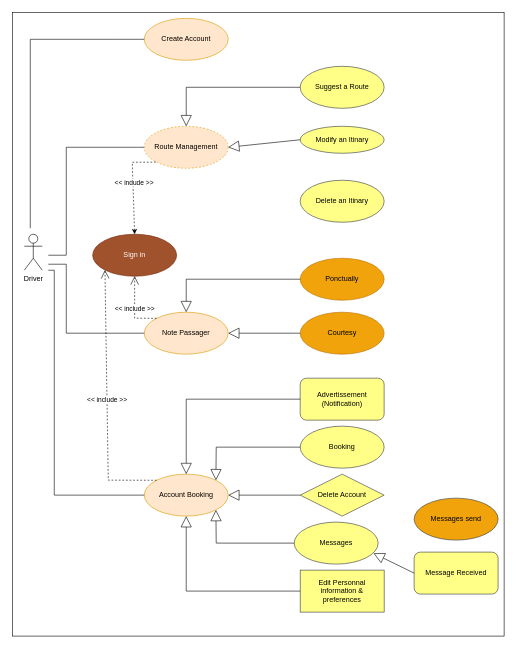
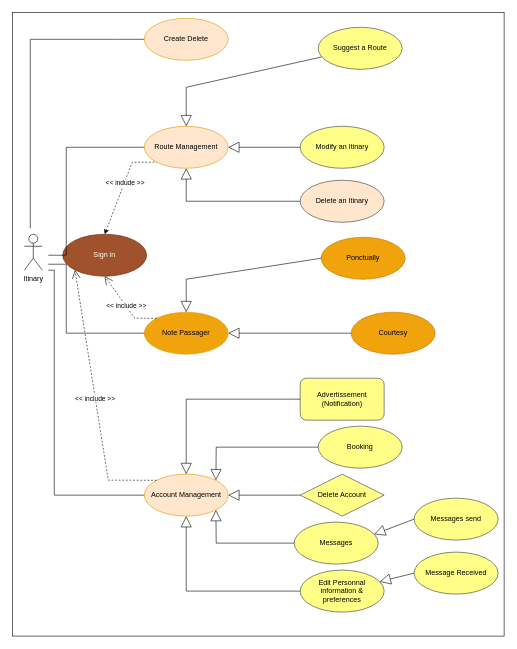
  <mxCell id="0" />
  <mxCell id="1" parent="0" />
  <mxCell id="2" value="" style="rounded=0;whiteSpace=wrap;html=1;" vertex="1" parent="1"><mxGeometry width="820" height="1040" as="geometry" x="20" y="20" /></mxCell>
- <mxCell id="3" value="Create Account" style="ellipse;whiteSpace=wrap;html=1;fillColor=#ffe6cc;strokeColor=#d79b00;" vertex="1" parent="1"><mxGeometry x="240" y="30" width="140" height="70" as="geometry" /></mxCell>
- <mxCell id="4" value="Route Management" style="ellipse;whiteSpace=wrap;html=1;fillColor=#ffe6cc;strokeColor=#d79b00;dashed=1;" vertex="1" parent="1"><mxGeometry x="240" y="210" width="140" height="70" as="geometry" /></mxCell>
- <mxCell id="5" value="Account Booking" style="ellipse;whiteSpace=wrap;html=1;fillColor=#ffe6cc;strokeColor=#d79b00;" vertex="1" parent="1"><mxGeometry x="240" y="790" width="140" height="70" as="geometry" /></mxCell>
- <mxCell id="6" value="Note Passager" style="ellipse;whiteSpace=wrap;html=1;fillColor=#ffe6cc;strokeColor=#d79b00;" vertex="1" parent="1"><mxGeometry x="240" y="520" width="140" height="70" as="geometry" /></mxCell>
- <mxCell id="7" value="Driver" style="shape=umlActor;verticalLabelPosition=bottom;verticalAlign=top;html=1;" vertex="1" parent="1"><mxGeometry x="40" y="390" width="30" height="60" as="geometry" /></mxCell>
+ <mxCell id="3" value="Create Delete" style="ellipse;whiteSpace=wrap;html=1;fillColor=#ffe6cc;strokeColor=#d79b00;" vertex="1" parent="1"><mxGeometry x="240" y="30" width="140" height="70" as="geometry" /></mxCell>
+ <mxCell id="4" value="Route Management" style="ellipse;whiteSpace=wrap;html=1;fillColor=#ffe6cc;strokeColor=#d79b00;" vertex="1" parent="1"><mxGeometry x="240" y="210" width="140" height="70" as="geometry" /></mxCell>
+ <mxCell id="5" value="Account Management" style="ellipse;whiteSpace=wrap;html=1;fillColor=#ffe6cc;strokeColor=#d79b00;" vertex="1" parent="1"><mxGeometry x="240" y="790" width="140" height="70" as="geometry" /></mxCell>
+ <mxCell id="6" value="Note Passager" style="ellipse;whiteSpace=wrap;html=1;fillColor=#f0a30a;strokeColor=#d79b00;" vertex="1" parent="1"><mxGeometry x="240" y="520" width="140" height="70" as="geometry" /></mxCell>
+ <mxCell id="7" value="Itinary" style="shape=umlActor;verticalLabelPosition=bottom;verticalAlign=top;html=1;" vertex="1" parent="1"><mxGeometry x="40" y="390" width="30" height="60" as="geometry" /></mxCell>
  <mxCell id="8" value="" style="endArrow=none;html=1;rounded=0;entryX=0;entryY=0.5;entryDx=0;entryDy=0;" edge="1" parent="1" target="3"><mxGeometry width="50" height="50" relative="1" as="geometry"><mxPoint x="50" y="380" as="sourcePoint" /><mxPoint x="360" y="360" as="targetPoint" /><Array as="points"><mxPoint x="50" y="65" /><mxPoint x="190" y="65" /></Array></mxGeometry></mxCell>
- <mxCell id="9" value="Modify an Itinary" style="ellipse;whiteSpace=wrap;html=1;fillColor=#ffff88;strokeColor=#36393d;" vertex="1" parent="1"><mxGeometry x="500" y="210" width="140" height="45" as="geometry" /></mxCell>
- <mxCell id="10" value="Suggest a Route" style="ellipse;whiteSpace=wrap;html=1;fillColor=#ffff88;strokeColor=#36393d;" vertex="1" parent="1"><mxGeometry x="500" y="110" width="140" height="70" as="geometry" /></mxCell>
- <mxCell id="11" value="Delete an Itinary" style="ellipse;whiteSpace=wrap;html=1;fillColor=#ffff88;strokeColor=#36393d;" vertex="1" parent="1"><mxGeometry x="500" y="300" width="140" height="70" as="geometry" /></mxCell>
+ <mxCell id="9" value="Modify an Itinary" style="ellipse;whiteSpace=wrap;html=1;fillColor=#ffff88;strokeColor=#36393d;" vertex="1" parent="1"><mxGeometry x="500" y="210" width="140" height="70" as="geometry" /></mxCell>
+ <mxCell id="10" value="Suggest a Route" style="ellipse;whiteSpace=wrap;html=1;fillColor=#ffff88;strokeColor=#36393d;" vertex="1" parent="1"><mxGeometry x="530" y="45" width="140" height="70" as="geometry" /></mxCell>
+ <mxCell id="11" value="Delete an Itinary" style="ellipse;whiteSpace=wrap;html=1;fillColor=#ffe6cc;strokeColor=#36393d;" vertex="1" parent="1"><mxGeometry x="500" y="300" width="140" height="70" as="geometry" /></mxCell>
  <mxCell id="12" value="" style="endArrow=block;endSize=16;endFill=0;html=1;rounded=0;entryX=0.5;entryY=0;entryDx=0;entryDy=0;" edge="1" parent="1" source="10" target="4"><mxGeometry width="160" relative="1" as="geometry"><mxPoint x="250" y="380" as="sourcePoint" /><mxPoint x="410" y="380" as="targetPoint" /><Array as="points"><mxPoint x="310" y="145" /></Array></mxGeometry></mxCell>
  <mxCell id="13" value="" style="endArrow=block;endSize=16;endFill=0;html=1;rounded=0;entryX=1;entryY=0.5;entryDx=0;entryDy=0;exitX=0;exitY=0.5;exitDx=0;exitDy=0;" edge="1" parent="1" source="9" target="4"><mxGeometry width="160" relative="1" as="geometry"><mxPoint x="510" y="255" as="sourcePoint" /><mxPoint x="390" y="255" as="targetPoint" /></mxGeometry></mxCell>
- <mxCell id="15" value="&lt;div&gt;Edit Personnal&lt;/div&gt;&lt;div&gt;information &amp;amp; &lt;br&gt;&lt;/div&gt;&lt;div&gt;preferences&lt;/div&gt;" style="whiteSpace=wrap;html=1;fillColor=#ffff88;strokeColor=#36393d;rounded=0;" vertex="1" parent="1"><mxGeometry x="500" y="950" width="140" height="70" as="geometry" /></mxCell>
+ <mxCell id="14" value="" style="endArrow=block;endSize=16;endFill=0;html=1;rounded=0;entryX=0.5;entryY=1;entryDx=0;entryDy=0;exitX=0;exitY=0.5;exitDx=0;exitDy=0;" edge="1" parent="1" source="11" target="4"><mxGeometry width="160" relative="1" as="geometry"><mxPoint x="480" y="330" as="sourcePoint" /><mxPoint x="360" y="330" as="targetPoint" /><Array as="points"><mxPoint x="310" y="335" /></Array></mxGeometry></mxCell>
+ <mxCell id="15" value="&lt;div&gt;Edit Personnal&lt;/div&gt;&lt;div&gt;information &amp;amp; &lt;br&gt;&lt;/div&gt;&lt;div&gt;preferences&lt;/div&gt;" style="ellipse;whiteSpace=wrap;html=1;fillColor=#ffff88;strokeColor=#36393d;" vertex="1" parent="1"><mxGeometry x="500" y="950" width="140" height="70" as="geometry" /></mxCell>
  <mxCell id="16" value="&lt;div&gt;Advertissement&lt;/div&gt;&lt;div&gt;(Notification)&lt;/div&gt;" style="whiteSpace=wrap;html=1;fillColor=#ffff88;strokeColor=#36393d;rounded=1;" vertex="1" parent="1"><mxGeometry x="500" y="630" width="140" height="70" as="geometry" /></mxCell>
  <mxCell id="17" value="Delete Account" style="rhombus;whiteSpace=wrap;html=1;fillColor=#ffff88;strokeColor=#36393d;" vertex="1" parent="1"><mxGeometry x="500" y="790" width="140" height="70" as="geometry" /></mxCell>
- <mxCell id="18" value="Ponctually" style="ellipse;whiteSpace=wrap;html=1;fillColor=#f0a30a;strokeColor=#BD7000;fontColor=#000000;" vertex="1" parent="1"><mxGeometry x="500" y="430" width="140" height="70" as="geometry" /></mxCell>
- <mxCell id="19" value="Courtesy" style="ellipse;whiteSpace=wrap;html=1;fillColor=#f0a30a;strokeColor=#BD7000;fontColor=#000000;" vertex="1" parent="1"><mxGeometry x="500" y="520" width="140" height="70" as="geometry" /></mxCell>
- <mxCell id="20" value="Booking" style="ellipse;whiteSpace=wrap;html=1;fillColor=#ffff88;strokeColor=#36393d;" vertex="1" parent="1"><mxGeometry x="500" y="710" width="140" height="70" as="geometry" /></mxCell>
+ <mxCell id="18" value="Ponctually" style="ellipse;whiteSpace=wrap;html=1;fillColor=#f0a30a;strokeColor=#BD7000;fontColor=#000000;" vertex="1" parent="1"><mxGeometry x="535" y="395" width="140" height="70" as="geometry" /></mxCell>
+ <mxCell id="19" value="Courtesy" style="ellipse;whiteSpace=wrap;html=1;fillColor=#f0a30a;strokeColor=#BD7000;fontColor=#000000;" vertex="1" parent="1"><mxGeometry x="585" y="520" width="140" height="70" as="geometry" /></mxCell>
+ <mxCell id="20" value="Booking" style="ellipse;whiteSpace=wrap;html=1;fillColor=#ffff88;strokeColor=#36393d;" vertex="1" parent="1"><mxGeometry x="530" y="710" width="140" height="70" as="geometry" /></mxCell>
  <mxCell id="21" value="Messages" style="ellipse;whiteSpace=wrap;html=1;fillColor=#ffff88;strokeColor=#36393d;" vertex="1" parent="1"><mxGeometry x="490" y="870" width="140" height="70" as="geometry" /></mxCell>
  <mxCell id="22" value="" style="endArrow=block;endSize=16;endFill=0;html=1;rounded=0;entryX=1;entryY=0.5;entryDx=0;entryDy=0;exitX=0;exitY=0.5;exitDx=0;exitDy=0;" edge="1" parent="1" source="19" target="6"><mxGeometry width="160" relative="1" as="geometry"><mxPoint x="494" y="540" as="sourcePoint" /><mxPoint x="374" y="540" as="targetPoint" /></mxGeometry></mxCell>
  <mxCell id="23" value="" style="endArrow=block;endSize=16;endFill=0;html=1;rounded=0;entryX=0.5;entryY=0;entryDx=0;entryDy=0;exitX=0;exitY=0.5;exitDx=0;exitDy=0;" edge="1" parent="1" source="18" target="6"><mxGeometry width="160" relative="1" as="geometry"><mxPoint x="480" y="460" as="sourcePoint" /><mxPoint x="360" y="460" as="targetPoint" /><Array as="points"><mxPoint x="310" y="465" /></Array></mxGeometry></mxCell>
- <mxCell id="24" value="Sign in" style="ellipse;whiteSpace=wrap;html=1;fillColor=#a0522d;fontColor=#ffffff;strokeColor=#6D1F00;" vertex="1" parent="1"><mxGeometry x="154" y="390" width="140" height="70" as="geometry" /></mxCell>
+ <mxCell id="24" value="Sign in" style="ellipse;whiteSpace=wrap;html=1;fillColor=#a0522d;fontColor=#ffffff;strokeColor=#6D1F00;" vertex="1" parent="1"><mxGeometry x="104" y="390" width="140" height="70" as="geometry" /></mxCell>
  <mxCell id="25" value="" style="endArrow=none;html=1;rounded=0;entryX=0;entryY=1;entryDx=0;entryDy=0;exitX=0.5;exitY=0;exitDx=0;exitDy=0;dashed=1;startArrow=classic;startFill=1;" edge="1" parent="1" source="24" target="4"><mxGeometry width="50" height="50" relative="1" as="geometry"><mxPoint x="290" y="360" as="sourcePoint" /><mxPoint x="340" y="310" as="targetPoint" /><Array as="points"><mxPoint x="220" y="270" /></Array></mxGeometry></mxCell>
  <mxCell id="26" value="&amp;lt;&amp;lt; indude &amp;gt;&amp;gt;" style="edgeLabel;html=1;align=center;verticalAlign=middle;resizable=0;points=[];" vertex="1" connectable="0" parent="25"><mxGeometry x="0.083" y="-1" relative="1" as="geometry"><mxPoint as="offset" /></mxGeometry></mxCell>
  <mxCell id="27" value="&amp;lt;&amp;lt; include &amp;gt;&amp;gt;" style="endArrow=open;endSize=12;dashed=1;html=1;rounded=0;exitX=0;exitY=0;exitDx=0;exitDy=0;entryX=0.5;entryY=1;entryDx=0;entryDy=0;" edge="1" parent="1" source="6" target="24"><mxGeometry width="160" relative="1" as="geometry"><mxPoint x="240" y="510" as="sourcePoint" /><mxPoint x="400" y="510" as="targetPoint" /><Array as="points"><mxPoint x="224" y="530" /></Array></mxGeometry></mxCell>
  <mxCell id="28" value="" style="endArrow=block;endSize=16;endFill=0;html=1;rounded=0;exitX=0;exitY=0.5;exitDx=0;exitDy=0;entryX=0.5;entryY=0;entryDx=0;entryDy=0;" edge="1" parent="1" source="16"><mxGeometry width="160" relative="1" as="geometry"><mxPoint x="440" y="760" as="sourcePoint" /><mxPoint x="310" y="790" as="targetPoint" /><Array as="points"><mxPoint x="310" y="665" /></Array></mxGeometry></mxCell>
  <mxCell id="29" value="" style="endArrow=block;endSize=16;endFill=0;html=1;rounded=0;entryX=1;entryY=0;entryDx=0;entryDy=0;exitX=0;exitY=0.5;exitDx=0;exitDy=0;" edge="1" parent="1" source="20"><mxGeometry width="160" relative="1" as="geometry"><mxPoint x="480" y="770" as="sourcePoint" /><mxPoint x="359.497" y="800.251" as="targetPoint" /><Array as="points"><mxPoint x="360" y="745" /></Array></mxGeometry></mxCell>
  <mxCell id="30" value="" style="endArrow=block;endSize=16;endFill=0;html=1;rounded=0;entryX=1;entryY=0.5;entryDx=0;entryDy=0;exitX=0;exitY=0.5;exitDx=0;exitDy=0;" edge="1" parent="1" source="17"><mxGeometry width="160" relative="1" as="geometry"><mxPoint x="494" y="830" as="sourcePoint" /><mxPoint x="380" y="825" as="targetPoint" /></mxGeometry></mxCell>
  <mxCell id="31" value="" style="endArrow=block;endSize=16;endFill=0;html=1;rounded=0;entryX=1;entryY=1;entryDx=0;entryDy=0;exitX=0;exitY=0.5;exitDx=0;exitDy=0;" edge="1" parent="1" source="21"><mxGeometry width="160" relative="1" as="geometry"><mxPoint x="434" y="940" as="sourcePoint" /><mxPoint x="359.497" y="849.749" as="targetPoint" /><Array as="points"><mxPoint x="360" y="905" /></Array></mxGeometry></mxCell>
  <mxCell id="32" value="" style="endArrow=block;endSize=16;endFill=0;html=1;rounded=0;entryX=0.5;entryY=1;entryDx=0;entryDy=0;exitX=0;exitY=0.5;exitDx=0;exitDy=0;" edge="1" parent="1" source="15"><mxGeometry width="160" relative="1" as="geometry"><mxPoint x="460" y="980" as="sourcePoint" /><mxPoint x="310" y="860" as="targetPoint" /><Array as="points"><mxPoint x="310" y="985" /></Array></mxGeometry></mxCell>
- <mxCell id="33" value="Messages send" style="ellipse;whiteSpace=wrap;html=1;fillColor=#f0a30a;strokeColor=#36393d;" vertex="1" parent="1"><mxGeometry x="690" y="830" width="140" height="70" as="geometry" /></mxCell>
- <mxCell id="34" value="Message Received" style="whiteSpace=wrap;html=1;fillColor=#ffff88;strokeColor=#36393d;rounded=1;" vertex="1" parent="1"><mxGeometry x="690" y="920" width="140" height="70" as="geometry" /></mxCell>
- <mxCell id="36" value="" style="endArrow=block;endSize=16;endFill=0;html=1;rounded=0;exitX=0;exitY=0.5;exitDx=0;exitDy=0;entryX=0.945;entryY=0.743;entryDx=0;entryDy=0;entryPerimeter=0;" edge="1" parent="1" source="34" target="21"><mxGeometry width="160" relative="1" as="geometry"><mxPoint x="710" y="875" as="sourcePoint" /><mxPoint x="630" y="890" as="targetPoint" /></mxGeometry></mxCell>
+ <mxCell id="33" value="Messages send" style="ellipse;whiteSpace=wrap;html=1;fillColor=#ffff88;strokeColor=#36393d;" vertex="1" parent="1"><mxGeometry x="690" y="830" width="140" height="70" as="geometry" /></mxCell>
+ <mxCell id="34" value="Message Received" style="ellipse;whiteSpace=wrap;html=1;fillColor=#ffff88;strokeColor=#36393d;" vertex="1" parent="1"><mxGeometry x="690" y="920" width="140" height="70" as="geometry" /></mxCell>
+ <mxCell id="35" value="" style="endArrow=block;endSize=16;endFill=0;html=1;rounded=0;exitX=0;exitY=0.5;exitDx=0;exitDy=0;entryX=0.953;entryY=0.289;entryDx=0;entryDy=0;entryPerimeter=0;" edge="1" parent="1" source="33" target="21"><mxGeometry width="160" relative="1" as="geometry"><mxPoint x="640" y="800" as="sourcePoint" /><mxPoint x="800" y="800" as="targetPoint" /></mxGeometry></mxCell>
+ <mxCell id="36" value="" style="endArrow=block;endSize=16;endFill=0;html=1;rounded=0;exitX=0;exitY=0.5;exitDx=0;exitDy=0;" edge="1" parent="1" source="34" target="15"><mxGeometry width="160" relative="1" as="geometry"><mxPoint x="710" y="875" as="sourcePoint" /><mxPoint x="630" y="890" as="targetPoint" /></mxGeometry></mxCell>
  <mxCell id="37" value="&amp;lt;&amp;lt; include &amp;gt;&amp;gt;" style="endArrow=open;endSize=12;dashed=1;html=1;rounded=0;exitX=0;exitY=0;exitDx=0;exitDy=0;entryX=0;entryY=1;entryDx=0;entryDy=0;" edge="1" parent="1" source="5" target="24"><mxGeometry width="160" relative="1" as="geometry"><mxPoint x="154" y="652" as="sourcePoint" /><mxPoint x="138" y="557" as="targetPoint" /><Array as="points"><mxPoint x="180" y="800" /></Array></mxGeometry></mxCell>
  <mxCell id="38" value="" style="endArrow=none;html=1;rounded=0;exitX=0;exitY=0.5;exitDx=0;exitDy=0;" edge="1" parent="1" source="4"><mxGeometry width="50" height="50" relative="1" as="geometry"><mxPoint x="130" y="250" as="sourcePoint" /><mxPoint x="80" y="425" as="targetPoint" /><Array as="points"><mxPoint x="110" y="245" /><mxPoint x="110" y="425" /></Array></mxGeometry></mxCell>
  <mxCell id="39" value="" style="endArrow=none;html=1;rounded=0;entryX=0;entryY=0.5;entryDx=0;entryDy=0;" edge="1" parent="1" target="6"><mxGeometry width="50" height="50" relative="1" as="geometry"><mxPoint x="80" y="440" as="sourcePoint" /><mxPoint x="130" y="550" as="targetPoint" /><Array as="points"><mxPoint x="110" y="440" /><mxPoint x="110" y="555" /></Array></mxGeometry></mxCell>
  <mxCell id="40" value="" style="endArrow=none;html=1;rounded=0;entryX=0;entryY=0.5;entryDx=0;entryDy=0;" edge="1" parent="1" target="5"><mxGeometry width="50" height="50" relative="1" as="geometry"><mxPoint x="80" y="450" as="sourcePoint" /><mxPoint x="440" y="670" as="targetPoint" /><Array as="points"><mxPoint x="90" y="450" /><mxPoint x="90" y="825" /></Array></mxGeometry></mxCell>
